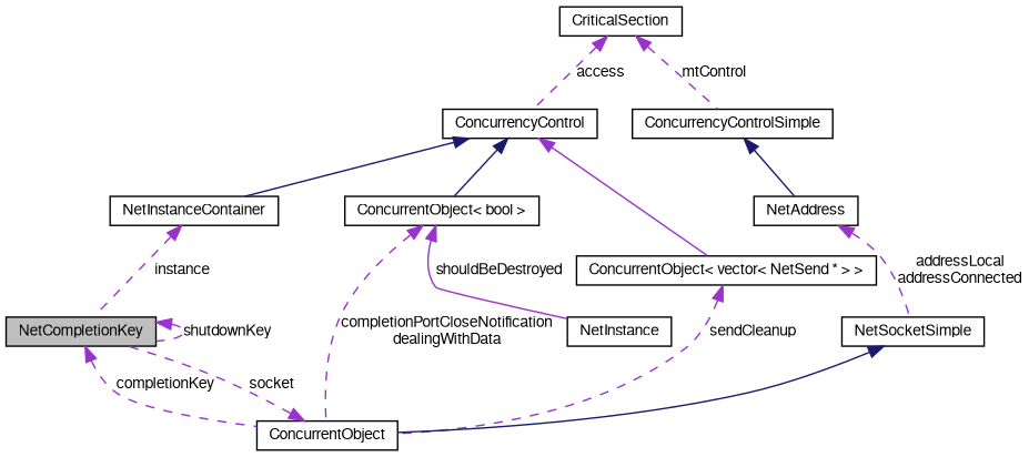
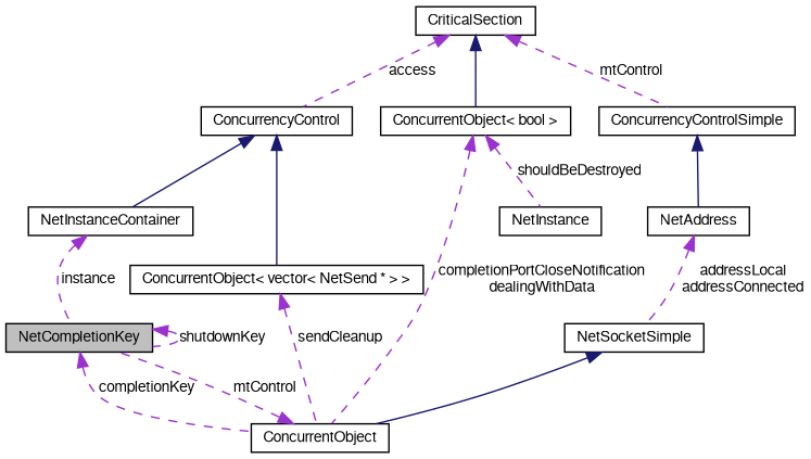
  digraph {
    rankdir=TB
    node [color=black fillcolor=white fontname=FreeSans fontsize=10 shape=record style=filled]
    edge [color=darkorchid3 dir=back fontname=FreeSans fontsize=10 labelfontname=FreeSans labelfontsize=10 style=dashed]
    n1 [fillcolor=grey75 fontcolor=black height=0.2 label=NetCompletionKey width=0.4]
    n2 [height=0.2 label=ConcurrentObject width=0.4]
    n3 [height=0.2 label=NetInstanceContainer width=0.4]
    n4 [height=0.2 label=ConcurrencyControl width=0.4]
    n5 [height=0.2 label="ConcurrentObject\< bool \>" width=0.4]
    n6 [height=0.2 label="ConcurrentObject\< vector\< NetSend * \> \>" width=0.4]
    n7 [height=0.2 label=NetInstance width=0.4]
    n8 [height=0.2 label=CriticalSection width=0.4]
    n9 [height=0.2 label=ConcurrencyControlSimple width=0.4]
    n10 [height=0.2 label=NetAddress width=0.4]
    n11 [height=0.2 label=NetSocketSimple width=0.4]
    n1 -> n1 [label=shutdownKey]
    n1 -> n2 [label=completionKey]
-   n2 -> n1 [label=socket]
+   n2 -> n1 [label=mtControl]
    n3 -> n1 [label=instance]
    n4 -> n3 [color=midnightblue style=solid]
-   n4 -> n5 [color=midnightblue style=solid]
-   n4 -> n6 [style=solid]
+   n8 -> n5 [color=midnightblue style=solid]
+   n4 -> n6 [color=midnightblue style=solid]
    n5 -> n2 [label="completionPortCloseNotification\ndealingWithData"]
-   n5 -> n7 [label=shouldBeDestroyed style=solid]
+   n5 -> n7 [label=shouldBeDestroyed]
    n6 -> n2 [label=sendCleanup]
    n8 -> n4 [label=access]
    n8 -> n9 [label=mtControl]
    n9 -> n10 [color=midnightblue style=solid]
    n10 -> n11 [label="addressLocal\naddressConnected"]
    n11 -> n2 [color=midnightblue style=solid]
  }
